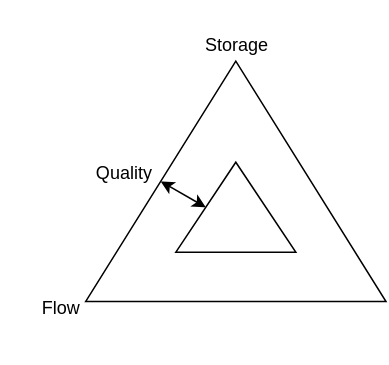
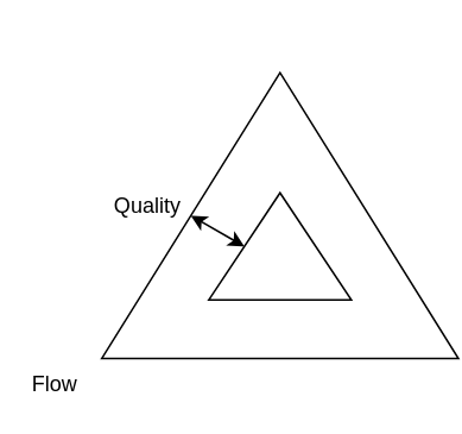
  <mxCell id="0" />
  <mxCell id="1" parent="0" />
  <mxCell id="2" value="" style="triangle;whiteSpace=wrap;html=1;rotation=-90;" vertex="1" parent="1"><mxGeometry x="76.5" y="20.25" width="160" height="200" as="geometry" /></mxCell>
- <mxCell id="3" value="Storage" style="text;html=1;align=center;verticalAlign=middle;resizable=0;points=[];autosize=1;" vertex="1" parent="1"><mxGeometry x="126.5" y="20.25" width="60" height="20" as="geometry" /></mxCell>
- <mxCell id="4" value="Flow" style="text;html=1;align=center;verticalAlign=middle;resizable=0;points=[];autosize=1;" vertex="1" parent="1"><mxGeometry x="20" y="194.75" width="40" height="20" as="geometry" /></mxCell>
+ <mxCell id="4" value="Flow" style="text;html=1;align=center;verticalAlign=middle;resizable=0;points=[];autosize=1;" vertex="1" parent="1"><mxGeometry x="10" y="204.75" width="40" height="20" as="geometry" /></mxCell>
  <mxCell id="5" value="" style="triangle;whiteSpace=wrap;html=1;rotation=-90;" vertex="1" parent="1"><mxGeometry x="126.5" y="97.5" width="60" height="80" as="geometry" /></mxCell>
  <mxCell id="6" value="" style="endArrow=classic;startArrow=classic;html=1;exitX=0.5;exitY=0;exitDx=0;exitDy=0;entryX=0.5;entryY=0;entryDx=0;entryDy=0;" edge="1" parent="1" source="2" target="5"><mxGeometry width="50" height="50" relative="1" as="geometry"><mxPoint x="170" y="157.5" as="sourcePoint" /><mxPoint x="220" y="107.5" as="targetPoint" /></mxGeometry></mxCell>
  <mxCell id="7" value="Quality" style="text;html=1;align=center;verticalAlign=middle;resizable=0;points=[];autosize=1;" vertex="1" parent="1"><mxGeometry x="57" y="104.5" width="50" height="20" as="geometry" /></mxCell>
